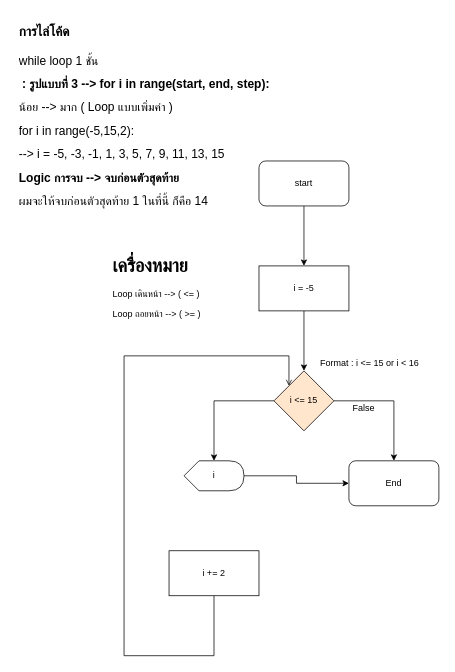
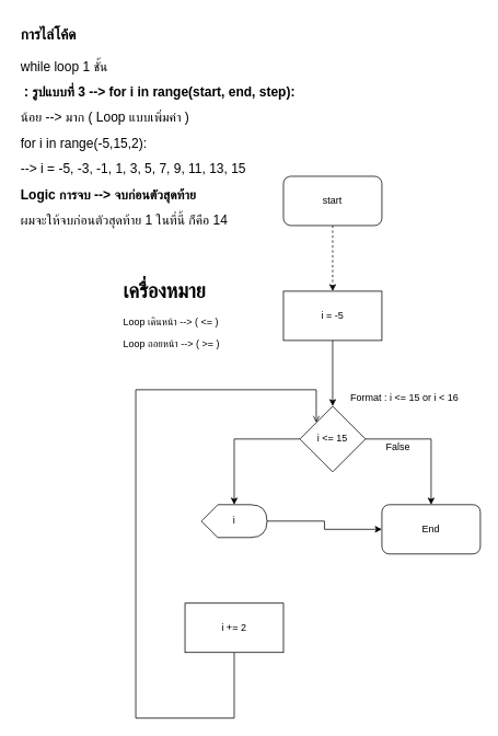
  <mxCell id="0" />
  <mxCell id="1" parent="0" />
  <mxCell id="2" value="Format : i &amp;lt;= 15 or i &amp;lt; 16" style="text;html=1;strokeColor=none;fillColor=none;align=left;verticalAlign=middle;whiteSpace=wrap;rounded=0;" vertex="1" parent="1"><mxGeometry x="425" y="474" width="140" height="20" as="geometry" /></mxCell>
  <mxCell id="3" value="&lt;h1&gt;&lt;font style=&quot;font-size: 18px&quot;&gt;การไล่โค้ด&lt;/font&gt;&lt;/h1&gt;&lt;p&gt;&lt;font size=&quot;3&quot;&gt;while loop 1 ชั้น&lt;/font&gt;&lt;/p&gt;&lt;p&gt;&lt;span style=&quot;font-size: medium&quot;&gt;&amp;nbsp;&lt;/span&gt;&lt;b style=&quot;font-size: medium&quot;&gt;: รูปแบบที่ 3 --&amp;gt; for i in range(start, end, step):&lt;/b&gt;&lt;/p&gt;&lt;p&gt;&lt;font size=&quot;3&quot;&gt;น้อย --&amp;gt; มาก ( Loop แบบเพิ่มค่า )&lt;/font&gt;&lt;/p&gt;&lt;p&gt;&lt;font size=&quot;3&quot;&gt;for i in range(-5,15,2):&lt;/font&gt;&lt;/p&gt;&lt;p&gt;&lt;font size=&quot;3&quot;&gt;--&amp;gt; i = -5, -3, -1, 1, 3, 5, 7, 9, 11, 13, 15&lt;/font&gt;&lt;/p&gt;&lt;p&gt;&lt;font size=&quot;3&quot;&gt;&lt;b&gt;Logic การจบ --&amp;gt; จบก่อนตัวสุดท้าย&lt;/b&gt;&lt;/font&gt;&lt;/p&gt;&lt;p&gt;&lt;font size=&quot;3&quot;&gt;ผมจะให้จบก่อนตัวสุดท้าย 1 ในที่นี้ ก็คือ 14&lt;/font&gt;&lt;/p&gt;" style="text;html=1;strokeColor=none;fillColor=none;spacing=5;spacingTop=-20;whiteSpace=wrap;overflow=hidden;rounded=0;" vertex="1" parent="1"><mxGeometry x="20" y="20" width="361" height="280" as="geometry" /></mxCell>
- <mxCell id="4" style="edgeStyle=orthogonalEdgeStyle;rounded=0;orthogonalLoop=1;jettySize=auto;html=1;" edge="1" parent="1" source="5" target="7"><mxGeometry relative="1" as="geometry" /></mxCell>
+ <mxCell id="4" style="edgeStyle=orthogonalEdgeStyle;rounded=0;orthogonalLoop=1;jettySize=auto;html=1;dashed=1;" edge="1" parent="1" source="5" target="7"><mxGeometry relative="1" as="geometry" /></mxCell>
  <mxCell id="5" value="start" style="rounded=1;whiteSpace=wrap;html=1;" vertex="1" parent="1"><mxGeometry x="345" y="214" width="120" height="60" as="geometry" /></mxCell>
  <mxCell id="6" style="edgeStyle=orthogonalEdgeStyle;rounded=0;orthogonalLoop=1;jettySize=auto;html=1;" edge="1" parent="1" source="7" target="10"><mxGeometry relative="1" as="geometry" /></mxCell>
  <mxCell id="7" value="i = -5" style="rounded=0;whiteSpace=wrap;html=1;" vertex="1" parent="1"><mxGeometry x="345" y="354" width="120" height="60" as="geometry" /></mxCell>
  <mxCell id="8" style="edgeStyle=orthogonalEdgeStyle;rounded=0;orthogonalLoop=1;jettySize=auto;html=1;entryX=0;entryY=0;entryDx=40;entryDy=0;entryPerimeter=0;" edge="1" parent="1" source="10" target="12"><mxGeometry relative="1" as="geometry" /></mxCell>
  <mxCell id="9" style="edgeStyle=orthogonalEdgeStyle;rounded=0;orthogonalLoop=1;jettySize=auto;html=1;" edge="1" parent="1" source="10" target="15"><mxGeometry relative="1" as="geometry" /></mxCell>
- <mxCell id="10" value="i &amp;lt;= 15" style="rhombus;whiteSpace=wrap;html=1;fillColor=#ffe6cc;" vertex="1" parent="1"><mxGeometry x="365" y="494" width="80" height="80" as="geometry" /></mxCell>
+ <mxCell id="10" value="i &amp;lt;= 15" style="rhombus;whiteSpace=wrap;html=1;" vertex="1" parent="1"><mxGeometry x="365" y="494" width="80" height="80" as="geometry" /></mxCell>
  <mxCell id="11" style="edgeStyle=orthogonalEdgeStyle;rounded=0;orthogonalLoop=1;jettySize=auto;html=1;" edge="1" parent="1" source="12" target="15"><mxGeometry relative="1" as="geometry" /></mxCell>
  <mxCell id="12" value="i" style="shape=display;whiteSpace=wrap;html=1;" vertex="1" parent="1"><mxGeometry x="245" y="614" width="80" height="40" as="geometry" /></mxCell>
  <mxCell id="13" style="edgeStyle=orthogonalEdgeStyle;rounded=0;orthogonalLoop=1;jettySize=auto;html=1;entryX=0;entryY=0;entryDx=0;entryDy=0;endArrow=open;" edge="1" parent="1" source="14" target="10"><mxGeometry relative="1" as="geometry"><Array as="points"><mxPoint x="285" y="874" /><mxPoint x="165" y="874" /><mxPoint x="165" y="474" /><mxPoint x="385" y="474" /></Array></mxGeometry></mxCell>
  <mxCell id="14" value="i += 2" style="rounded=0;whiteSpace=wrap;html=1;" vertex="1" parent="1"><mxGeometry x="225" y="734" width="120" height="60" as="geometry" /></mxCell>
  <mxCell id="15" value="End" style="rounded=1;whiteSpace=wrap;html=1;" vertex="1" parent="1"><mxGeometry x="465" y="614" width="120" height="60" as="geometry" /></mxCell>
  <mxCell id="16" value="False" style="text;html=1;strokeColor=none;fillColor=none;align=center;verticalAlign=middle;whiteSpace=wrap;rounded=0;" vertex="1" parent="1"><mxGeometry x="465" y="534" width="40" height="20" as="geometry" /></mxCell>
  <mxCell id="17" value="&lt;h1&gt;เครื่องหมาย&lt;/h1&gt;&lt;p&gt;Loop เดินหน้า --&amp;gt; ( &amp;lt;= )&lt;/p&gt;&lt;p&gt;Loop ถอยหน้า --&amp;gt; ( &amp;gt;= )&lt;/p&gt;" style="text;html=1;strokeColor=none;fillColor=none;spacing=5;spacingTop=-20;whiteSpace=wrap;overflow=hidden;rounded=0;" vertex="1" parent="1"><mxGeometry x="145" y="334" width="140" height="100" as="geometry" /></mxCell>
